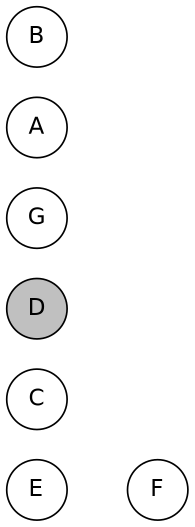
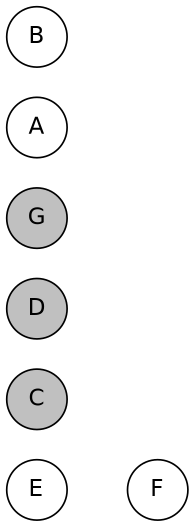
  graph {
    mindist=.1
    rankdir=LR
    node [fillcolor=white fontname=Helvetica margin=0 shape=circle style=filled]
    edge [style=invis]
    E
    F
-   C
+   C [fillcolor=gray]
    D [fillcolor=gray]
-   G
+   G [fillcolor=gray]
    A
    B
    subgraph sub_1 {
      E
      F
    }
    E -- F
    F -- F
  }
